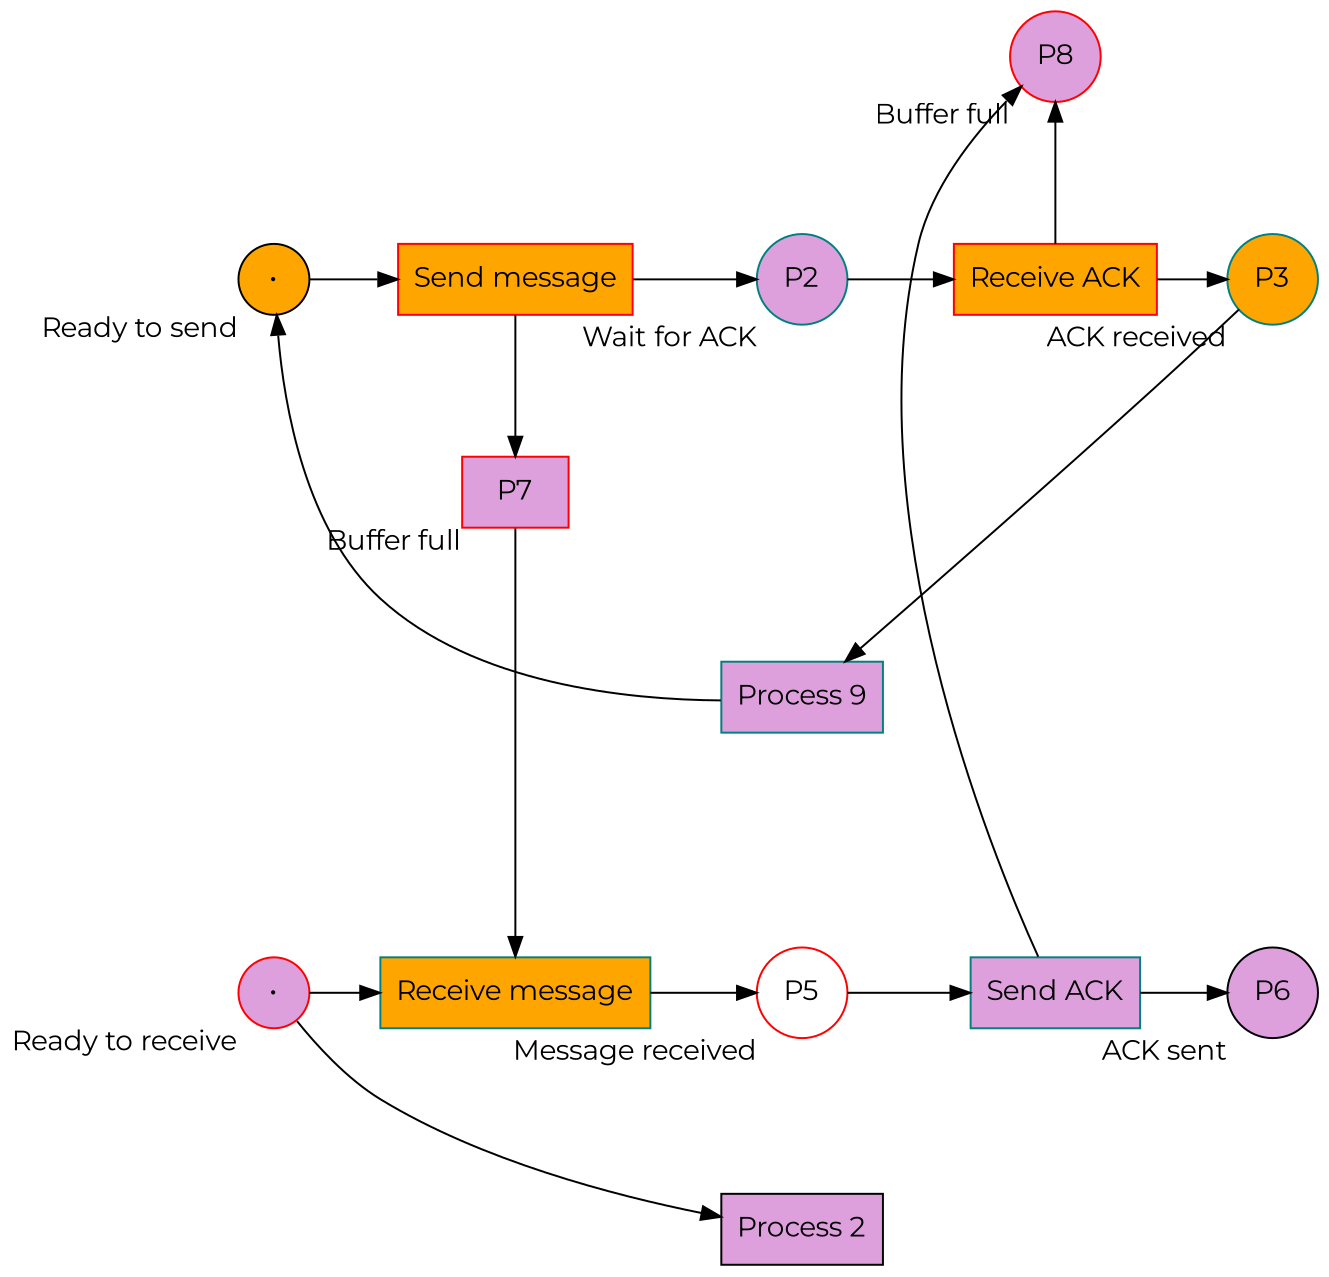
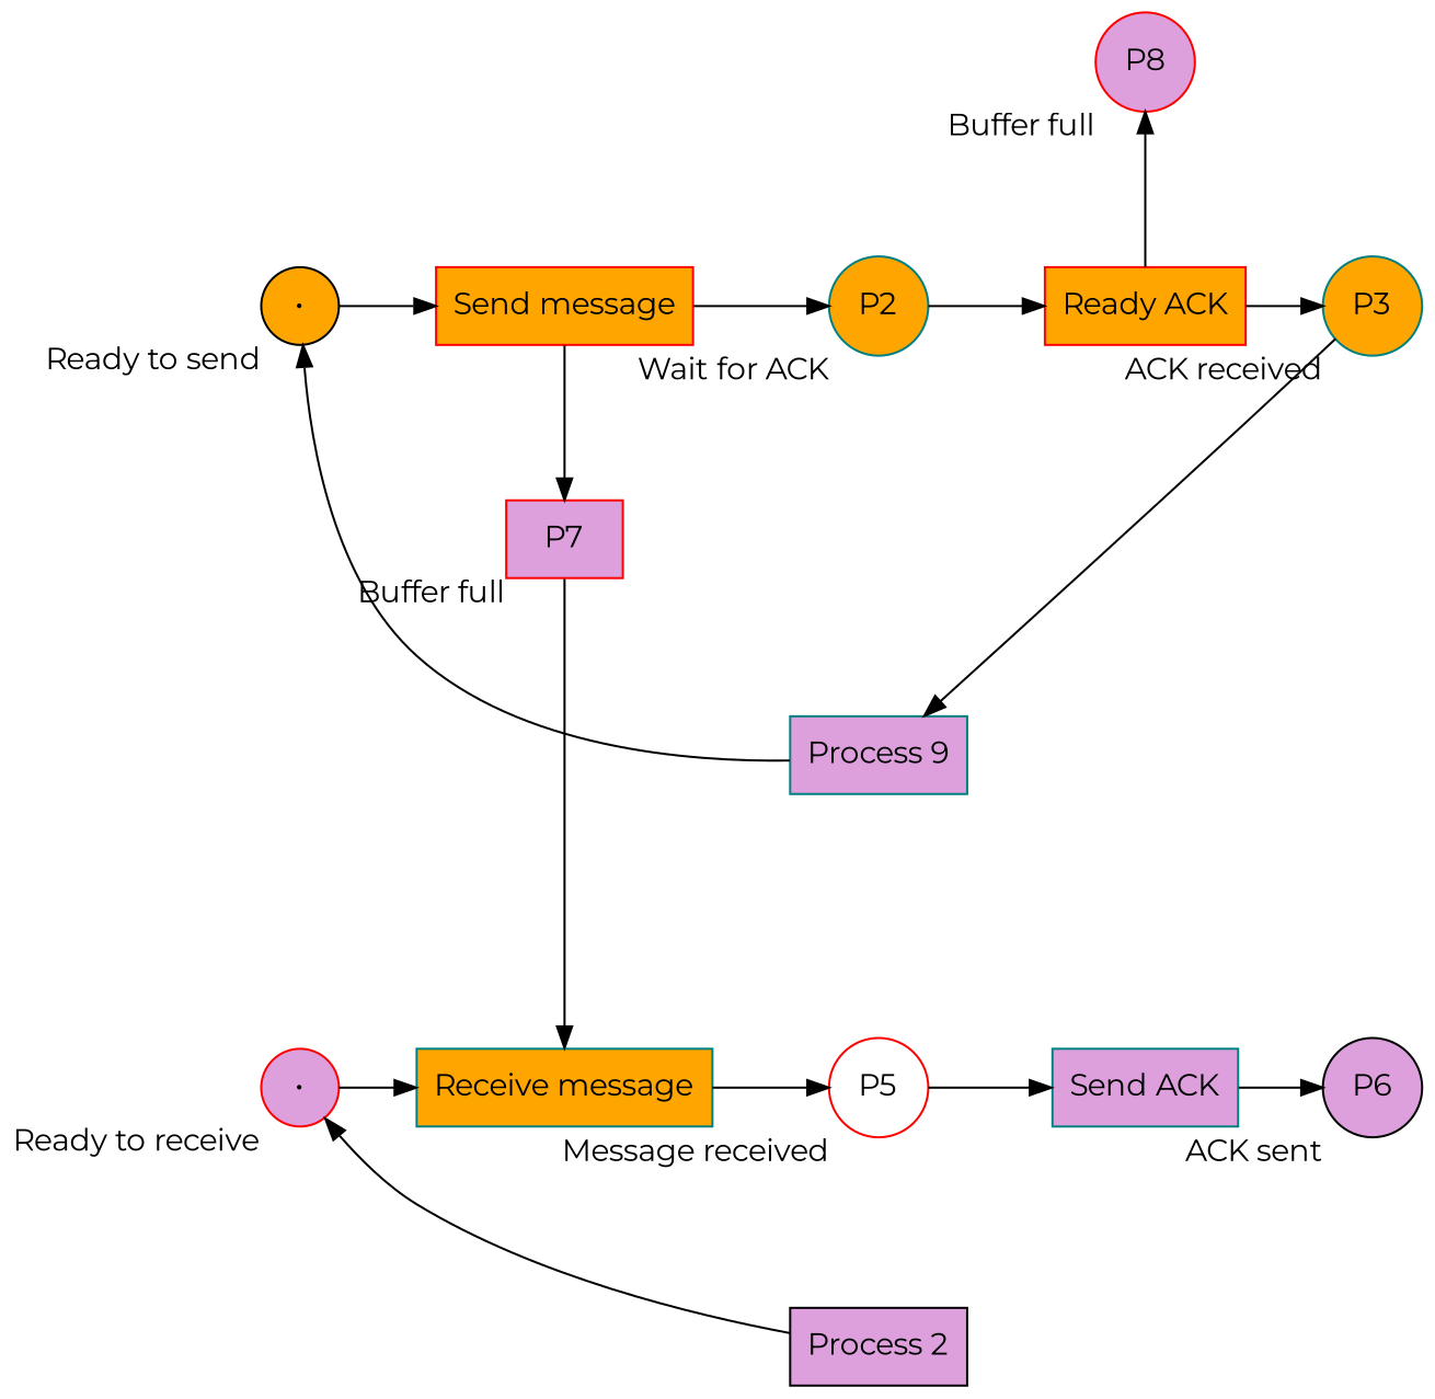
  digraph {
    fontname=Montserrat
    nodesep=1.0
    rankdir=LR
    node [color=red fillcolor=plum fontname=Montserrat shape=circle style=filled]
    edge [fontname=Montserrat]
    n1 [color=black fillcolor=orange label="•" xlabel="Ready to send"]
    n2 [label="•" xlabel="Ready to receive"]
    P7 [shape=box xlabel="Buffer full"]
    n4 [fillcolor=orange label="Send message" shape=box]
    n5 [color=teal fillcolor=orange label="Receive message" shape=box]
-   P2 [color=teal xlabel="Wait for ACK"]
+   P2 [color=teal fillcolor=orange xlabel="Wait for ACK"]
    P5 [fillcolor=white xlabel="Message received"]
    n8 [color=teal label="Process 9" shape=box]
    n9 [color=black label="Process 2" shape=box]
    P8 [xlabel="Buffer full"]
-   n11 [fillcolor=orange label="Receive ACK" shape=box]
+   n11 [fillcolor=orange label="Ready ACK" shape=box]
    n12 [color=teal label="Send ACK" shape=box]
    P3 [color=teal fillcolor=orange xlabel="ACK received"]
    P6 [color=black xlabel="ACK sent"]
    subgraph sub_1 {
      rank=min
      n1
      n2
    }
    subgraph sub_2 {
      rank=same
      P7
      n4
      n5
    }
    subgraph sub_3 {
      rank=same
      P2
      P5
      n8
      n9
    }
    subgraph sub_4 {
      rank=same
      P8
      n11
      n12
    }
    subgraph sub_5 {
      rank=same
      P3
      P6
    }
    n1 -> n4
    n2 -> n5
    P7 -> n5
    n4 -> P7
    n4 -> P2
    n5 -> P5
    P2 -> n11
    P5 -> n12
    n8 -> n1 [weight=0.25]
-   n2 -> n9 [constraint=false weight=0.25]
+   n9 -> n2 [constraint=false weight=0.25]
    n11 -> P8 [weight=0.25]
    n11 -> P3
-   n12 -> P8 [weight=0.25]
    n12 -> P6
    P3 -> n8 [weight=0.25]
  }
